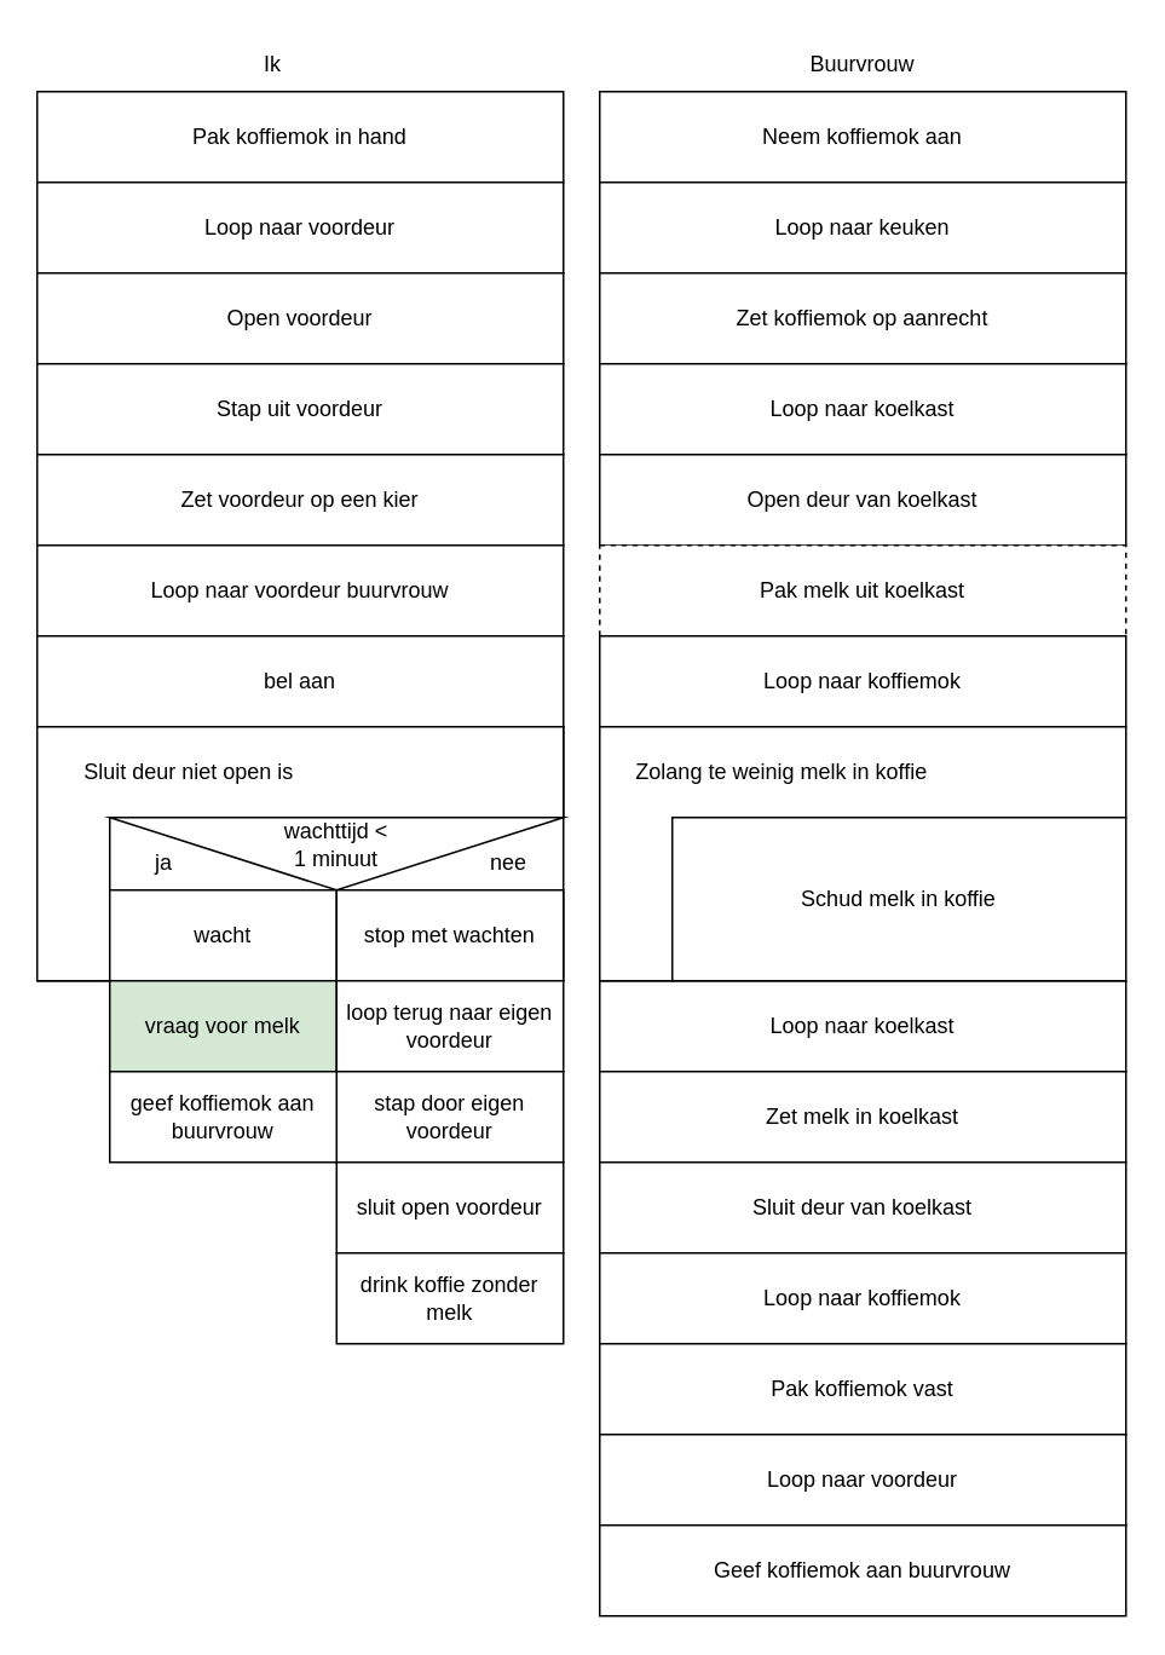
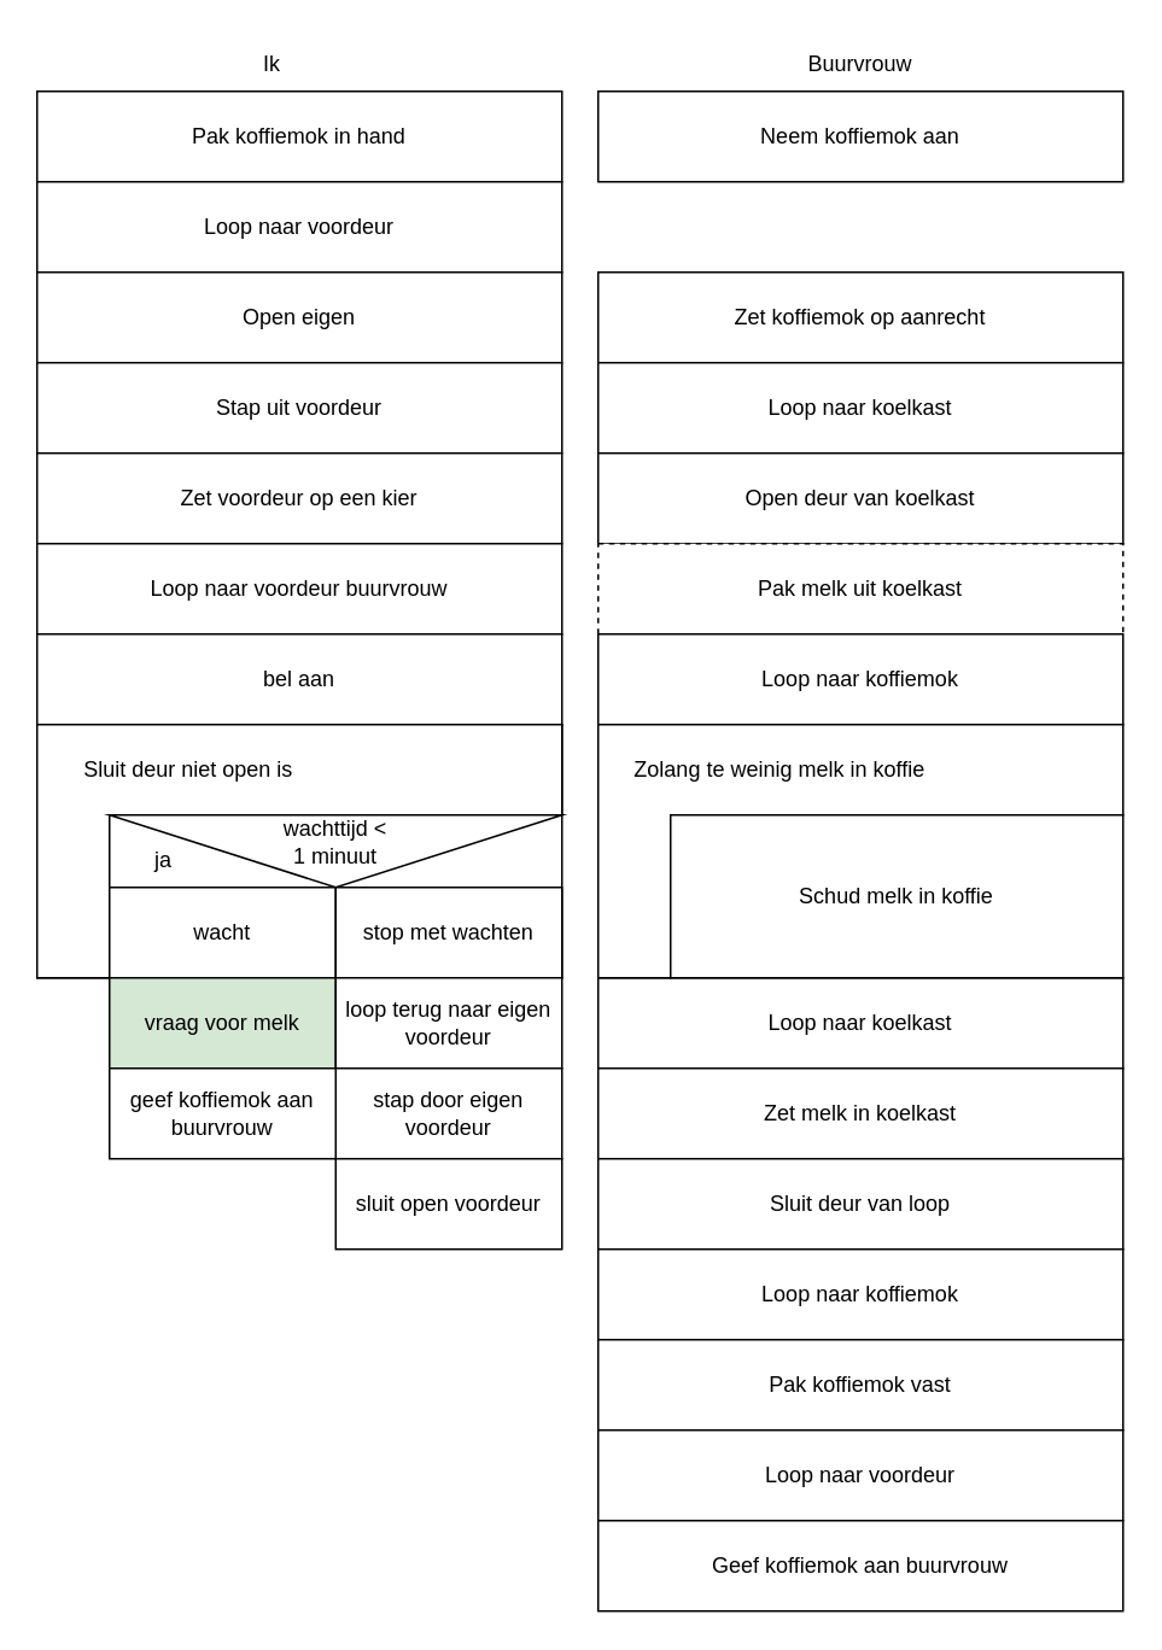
  <mxCell id="0" />
  <mxCell id="1" parent="0" />
  <mxCell id="2" value="Pak koffiemok in hand" style="rounded=0;whiteSpace=wrap;html=1;" vertex="1" parent="1"><mxGeometry x="20" y="50" width="290" height="50" as="geometry" /></mxCell>
  <mxCell id="3" value="Loop naar voordeur" style="rounded=0;whiteSpace=wrap;html=1;" vertex="1" parent="1"><mxGeometry x="20" y="100" width="290" height="50" as="geometry" /></mxCell>
- <mxCell id="4" value="Open voordeur" style="rounded=0;whiteSpace=wrap;html=1;" vertex="1" parent="1"><mxGeometry x="20" y="150" width="290" height="50" as="geometry" /></mxCell>
+ <mxCell id="4" value="Open eigen" style="rounded=0;whiteSpace=wrap;html=1;" vertex="1" parent="1"><mxGeometry x="20" y="150" width="290" height="50" as="geometry" /></mxCell>
  <mxCell id="5" value="Stap uit voordeur" style="rounded=0;whiteSpace=wrap;html=1;" vertex="1" parent="1"><mxGeometry x="20" y="200" width="290" height="50" as="geometry" /></mxCell>
  <mxCell id="6" value="Zet voordeur op een kier" style="rounded=0;whiteSpace=wrap;html=1;" vertex="1" parent="1"><mxGeometry x="20" y="250" width="290" height="50" as="geometry" /></mxCell>
  <mxCell id="7" value="Loop naar voordeur buurvrouw" style="rounded=0;whiteSpace=wrap;html=1;" vertex="1" parent="1"><mxGeometry x="20" y="300" width="290" height="50" as="geometry" /></mxCell>
  <mxCell id="8" value="bel aan" style="rounded=0;whiteSpace=wrap;html=1;" vertex="1" parent="1"><mxGeometry x="20" y="350" width="290" height="50" as="geometry" /></mxCell>
  <mxCell id="9" value="" style="rounded=0;whiteSpace=wrap;html=1;align=left;" vertex="1" parent="1"><mxGeometry x="20" y="400" width="290" height="140" as="geometry" /></mxCell>
  <mxCell id="10" value="&lt;p style=&quot;line-height: 120%;&quot;&gt;&lt;br&gt;&lt;/p&gt;" style="shape=corner;whiteSpace=wrap;html=1;dx=40;dy=50;align=left;" vertex="1" parent="1"><mxGeometry x="20" y="400" width="290" height="140" as="geometry" /></mxCell>
  <mxCell id="11" value="Sluit deur niet open is&amp;nbsp;" style="text;html=1;align=center;verticalAlign=middle;resizable=0;points=[];autosize=1;strokeColor=none;fillColor=none;" vertex="1" parent="1"><mxGeometry x="25" y="410" width="160" height="30" as="geometry" /></mxCell>
  <mxCell id="12" value="" style="triangle;whiteSpace=wrap;html=1;rotation=90;" vertex="1" parent="1"><mxGeometry x="165" y="345" width="40" height="250" as="geometry" /></mxCell>
  <mxCell id="13" value="wacht" style="rounded=0;whiteSpace=wrap;html=1;" vertex="1" parent="1"><mxGeometry x="60" y="490" width="125" height="50" as="geometry" /></mxCell>
  <mxCell id="14" value="stop met wachten" style="rounded=0;whiteSpace=wrap;html=1;" vertex="1" parent="1"><mxGeometry x="185" y="490" width="125" height="50" as="geometry" /></mxCell>
  <mxCell id="15" value="ja" style="text;html=1;strokeColor=none;fillColor=none;align=center;verticalAlign=middle;whiteSpace=wrap;rounded=0;" vertex="1" parent="1"><mxGeometry x="60" y="460" width="60" height="30" as="geometry" /></mxCell>
  <mxCell id="16" value="wachttijd &amp;lt; 1 minuut" style="text;strokeColor=none;align=center;fillColor=none;html=1;verticalAlign=middle;whiteSpace=wrap;rounded=0;" vertex="1" parent="1"><mxGeometry x="155" y="450" width="60" height="30" as="geometry" /></mxCell>
- <mxCell id="17" value="nee" style="text;html=1;strokeColor=none;fillColor=none;align=center;verticalAlign=middle;whiteSpace=wrap;rounded=0;" vertex="1" parent="1"><mxGeometry x="250" y="460" width="60" height="30" as="geometry" /></mxCell>
  <mxCell id="18" value="vraag voor melk" style="rounded=0;whiteSpace=wrap;html=1;fillColor=#d5e8d4;" vertex="1" parent="1"><mxGeometry x="60" y="540" width="125" height="50" as="geometry" /></mxCell>
  <mxCell id="19" value="loop terug naar eigen voordeur" style="rounded=0;whiteSpace=wrap;html=1;" vertex="1" parent="1"><mxGeometry x="185" y="540" width="125" height="50" as="geometry" /></mxCell>
  <mxCell id="20" value="stap door eigen voordeur" style="rounded=0;whiteSpace=wrap;html=1;" vertex="1" parent="1"><mxGeometry x="185" y="590" width="125" height="50" as="geometry" /></mxCell>
  <mxCell id="21" value="sluit open voordeur" style="rounded=0;whiteSpace=wrap;html=1;" vertex="1" parent="1"><mxGeometry x="185" y="640" width="125" height="50" as="geometry" /></mxCell>
- <mxCell id="22" value="drink koffie zonder melk" style="rounded=0;whiteSpace=wrap;html=1;" vertex="1" parent="1"><mxGeometry x="185" y="690" width="125" height="50" as="geometry" /></mxCell>
  <mxCell id="23" value="geef koffiemok aan buurvrouw" style="rounded=0;whiteSpace=wrap;html=1;" vertex="1" parent="1"><mxGeometry x="60" y="590" width="125" height="50" as="geometry" /></mxCell>
  <mxCell id="24" value="Neem koffiemok aan" style="rounded=0;whiteSpace=wrap;html=1;" vertex="1" parent="1"><mxGeometry x="330" y="50" width="290" height="50" as="geometry" /></mxCell>
  <mxCell id="25" value="Ik" style="text;html=1;strokeColor=none;fillColor=none;align=center;verticalAlign=middle;whiteSpace=wrap;rounded=0;" vertex="1" parent="1"><mxGeometry x="120" y="20" width="60" height="30" as="geometry" /></mxCell>
  <mxCell id="26" value="Buurvrouw" style="text;html=1;strokeColor=none;fillColor=none;align=center;verticalAlign=middle;whiteSpace=wrap;rounded=0;" vertex="1" parent="1"><mxGeometry x="445" y="20" width="60" height="30" as="geometry" /></mxCell>
- <mxCell id="27" value="Loop naar keuken" style="rounded=0;whiteSpace=wrap;html=1;" vertex="1" parent="1"><mxGeometry x="330" y="100" width="290" height="50" as="geometry" /></mxCell>
  <mxCell id="28" value="Zet koffiemok op aanrecht" style="rounded=0;whiteSpace=wrap;html=1;" vertex="1" parent="1"><mxGeometry x="330" y="150" width="290" height="50" as="geometry" /></mxCell>
  <mxCell id="29" value="Loop naar koelkast" style="rounded=0;whiteSpace=wrap;html=1;" vertex="1" parent="1"><mxGeometry x="330" y="200" width="290" height="50" as="geometry" /></mxCell>
  <mxCell id="30" value="Open deur van koelkast" style="rounded=0;whiteSpace=wrap;html=1;" vertex="1" parent="1"><mxGeometry x="330" y="250" width="290" height="50" as="geometry" /></mxCell>
  <mxCell id="31" value="Pak melk uit koelkast" style="rounded=0;whiteSpace=wrap;html=1;dashed=1;" vertex="1" parent="1"><mxGeometry x="330" y="300" width="290" height="50" as="geometry" /></mxCell>
  <mxCell id="32" value="Loop naar koffiemok" style="rounded=0;whiteSpace=wrap;html=1;" vertex="1" parent="1"><mxGeometry x="330" y="350" width="290" height="50" as="geometry" /></mxCell>
  <mxCell id="33" value="Loop naar koelkast" style="rounded=0;whiteSpace=wrap;html=1;" vertex="1" parent="1"><mxGeometry x="330" y="540" width="290" height="50" as="geometry" /></mxCell>
  <mxCell id="34" value="" style="shape=corner;whiteSpace=wrap;html=1;dx=40;dy=50;" vertex="1" parent="1"><mxGeometry x="330" y="400" width="290" height="140" as="geometry" /></mxCell>
  <mxCell id="35" value="Zolang te weinig melk in koffie" style="text;html=1;align=center;verticalAlign=middle;resizable=0;points=[];autosize=1;strokeColor=none;fillColor=none;" vertex="1" parent="1"><mxGeometry x="340" y="410" width="180" height="30" as="geometry" /></mxCell>
  <mxCell id="36" value="Schud melk in koffie" style="rounded=0;whiteSpace=wrap;html=1;" vertex="1" parent="1"><mxGeometry x="370" y="450" width="250" height="90" as="geometry" /></mxCell>
  <mxCell id="37" value="Zet melk in koelkast" style="rounded=0;whiteSpace=wrap;html=1;" vertex="1" parent="1"><mxGeometry x="330" y="590" width="290" height="50" as="geometry" /></mxCell>
- <mxCell id="38" value="Sluit deur van koelkast" style="rounded=0;whiteSpace=wrap;html=1;" vertex="1" parent="1"><mxGeometry x="330" y="640" width="290" height="50" as="geometry" /></mxCell>
+ <mxCell id="38" value="Sluit deur van loop" style="rounded=0;whiteSpace=wrap;html=1;" vertex="1" parent="1"><mxGeometry x="330" y="640" width="290" height="50" as="geometry" /></mxCell>
  <mxCell id="39" value="Loop naar koffiemok" style="rounded=0;whiteSpace=wrap;html=1;" vertex="1" parent="1"><mxGeometry x="330" y="690" width="290" height="50" as="geometry" /></mxCell>
  <mxCell id="40" value="Pak koffiemok vast" style="rounded=0;whiteSpace=wrap;html=1;" vertex="1" parent="1"><mxGeometry x="330" y="740" width="290" height="50" as="geometry" /></mxCell>
  <mxCell id="41" value="Loop naar voordeur" style="rounded=0;whiteSpace=wrap;html=1;" vertex="1" parent="1"><mxGeometry x="330" y="790" width="290" height="50" as="geometry" /></mxCell>
  <mxCell id="42" value="Geef koffiemok aan buurvrouw" style="rounded=0;whiteSpace=wrap;html=1;" vertex="1" parent="1"><mxGeometry x="330" y="840" width="290" height="50" as="geometry" /></mxCell>
